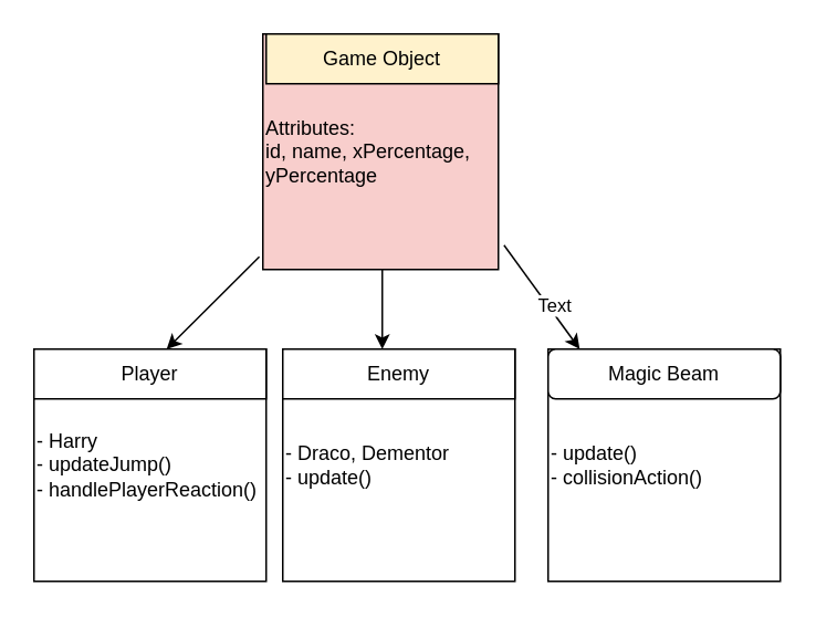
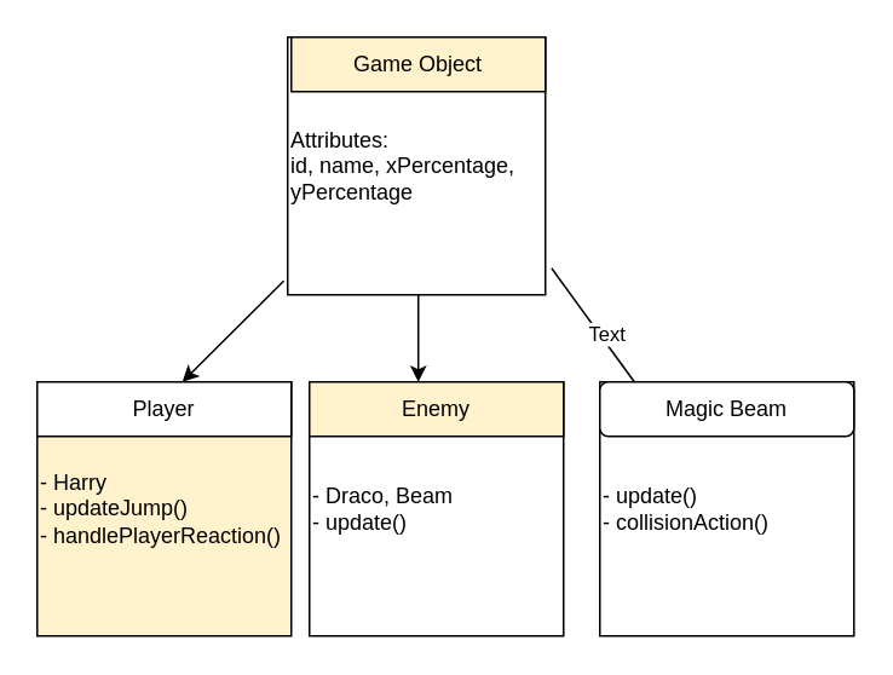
  <mxCell id="0" />
  <mxCell id="1" parent="0" />
- <mxCell id="2" value="Attributes:&amp;nbsp;&lt;div&gt;id, name, xPercentage, yPercentage&lt;/div&gt;" style="whiteSpace=wrap;html=1;aspect=fixed;align=left;fillColor=#f8cecc;" vertex="1" parent="1"><mxGeometry x="158" y="20" width="142" height="142" as="geometry" /></mxCell>
+ <mxCell id="2" value="Attributes:&amp;nbsp;&lt;div&gt;id, name, xPercentage, yPercentage&lt;/div&gt;" style="whiteSpace=wrap;html=1;aspect=fixed;align=left;" vertex="1" parent="1"><mxGeometry x="158" y="20" width="142" height="142" as="geometry" /></mxCell>
  <mxCell id="3" value="Game Object" style="rounded=0;whiteSpace=wrap;html=1;fillColor=#fff2cc;" vertex="1" parent="1"><mxGeometry x="160" y="20" width="140" height="30" as="geometry" /></mxCell>
  <mxCell id="4" value="" style="endArrow=classic;html=1;rounded=0;exitX=-0.015;exitY=0.946;exitDx=0;exitDy=0;exitPerimeter=0;" edge="1" parent="1" source="2"><mxGeometry width="50" height="50" relative="1" as="geometry"><mxPoint x="160" y="150" as="sourcePoint" /><mxPoint x="100" y="210" as="targetPoint" /></mxGeometry></mxCell>
- <mxCell id="5" value="- Harry&amp;nbsp;&lt;div&gt;- updateJump()&lt;/div&gt;&lt;div&gt;- handlePlayerReaction()&lt;/div&gt;" style="whiteSpace=wrap;html=1;aspect=fixed;align=left;" vertex="1" parent="1"><mxGeometry x="20" y="210" width="140" height="140" as="geometry" /></mxCell>
+ <mxCell id="5" value="- Harry&amp;nbsp;&lt;div&gt;- updateJump()&lt;/div&gt;&lt;div&gt;- handlePlayerReaction()&lt;/div&gt;" style="whiteSpace=wrap;html=1;aspect=fixed;align=left;fillColor=#fff2cc;" vertex="1" parent="1"><mxGeometry x="20" y="210" width="140" height="140" as="geometry" /></mxCell>
  <mxCell id="6" value="Player" style="rounded=0;whiteSpace=wrap;html=1;" vertex="1" parent="1"><mxGeometry x="20" y="210" width="140" height="30" as="geometry" /></mxCell>
  <mxCell id="7" value="" style="endArrow=classic;html=1;rounded=0;" edge="1" parent="1"><mxGeometry width="50" height="50" relative="1" as="geometry"><mxPoint x="230" y="162" as="sourcePoint" /><mxPoint x="230" y="210" as="targetPoint" /></mxGeometry></mxCell>
- <mxCell id="8" value="- Draco, Dementor&lt;div&gt;- update()&lt;/div&gt;" style="whiteSpace=wrap;html=1;aspect=fixed;align=left;" vertex="1" parent="1"><mxGeometry x="170" y="210" width="140" height="140" as="geometry" /></mxCell>
- <mxCell id="9" value="Enemy" style="rounded=0;whiteSpace=wrap;html=1;" vertex="1" parent="1"><mxGeometry x="170" y="210" width="140" height="30" as="geometry" /></mxCell>
- <mxCell id="10" value="" style="endArrow=classic;html=1;rounded=0;exitX=1.024;exitY=0.897;exitDx=0;exitDy=0;exitPerimeter=0;" edge="1" parent="1" source="2" target="12"><mxGeometry width="50" height="50" relative="1" as="geometry"><mxPoint x="280" y="150" as="sourcePoint" /><mxPoint x="330" y="210" as="targetPoint" /></mxGeometry></mxCell>
+ <mxCell id="8" value="- Draco, Beam&lt;div&gt;- update()&lt;/div&gt;" style="whiteSpace=wrap;html=1;aspect=fixed;align=left;" vertex="1" parent="1"><mxGeometry x="170" y="210" width="140" height="140" as="geometry" /></mxCell>
+ <mxCell id="9" value="Enemy" style="rounded=0;whiteSpace=wrap;html=1;fillColor=#fff2cc;" vertex="1" parent="1"><mxGeometry x="170" y="210" width="140" height="30" as="geometry" /></mxCell>
+ <mxCell id="10" value="" style="endArrow=none;html=1;rounded=0;exitX=1.024;exitY=0.897;exitDx=0;exitDy=0;exitPerimeter=0;" edge="1" parent="1" source="2" target="12"><mxGeometry width="50" height="50" relative="1" as="geometry"><mxPoint x="280" y="150" as="sourcePoint" /><mxPoint x="330" y="210" as="targetPoint" /></mxGeometry></mxCell>
  <mxCell id="11" value="Text" style="edgeLabel;html=1;align=center;verticalAlign=middle;resizable=0;points=[];" vertex="1" connectable="0" parent="10"><mxGeometry x="0.204" y="3" relative="1" as="geometry"><mxPoint as="offset" /></mxGeometry></mxCell>
  <mxCell id="12" value="- update()&lt;div&gt;- collisionAction()&lt;/div&gt;" style="whiteSpace=wrap;html=1;aspect=fixed;align=left;" vertex="1" parent="1"><mxGeometry x="330" y="210" width="140" height="140" as="geometry" /></mxCell>
  <mxCell id="13" value="Magic Beam" style="whiteSpace=wrap;html=1;rounded=1;" vertex="1" parent="1"><mxGeometry x="330" y="210" width="140" height="30" as="geometry" /></mxCell>
